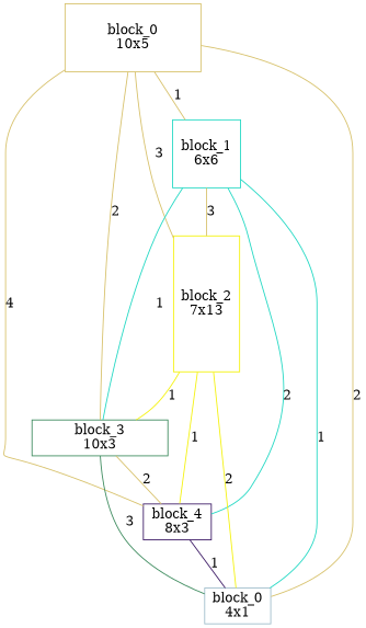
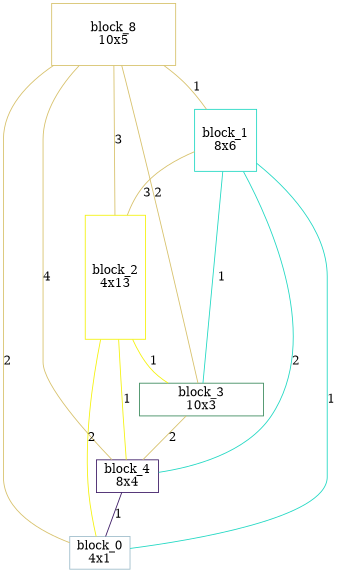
  graph {
    node [shape=rectangle]
    edge [color="#d7c16b"]
-   n1 [color="#d7c16b" height=1 label="block_0\n10x5" width=2]
-   n2 [color="#22d8c3" height=1 label="block_1\n6x6" width=1]
-   n3 [color="#f4f20e" height=2 label="block_2\n7x13" width=0]
+   n1 [color="#d7c16b" height=1 label="block_8\n10x5" width=2]
+   n2 [color="#22d8c3" height=1 label="block_1\n8x6" width=1]
+   n3 [color="#f4f20e" height=2 label="block_2\n4x13" width=0]
    n4 [color="#3d8b5e" height=0 label="block_3\n10x3" width=2]
-   n5 [color="#3c1a65" height=0 label="block_4\n8x3" width=1]
+   n5 [color="#3c1a65" height=0 label="block_4\n8x4" width=1]
    n6 [color="#9fbdcb" height=0 label="block_0\n4x1" width=0]
    n1 -- n2 [label=1]
    n1 -- n3 [label=3]
    n1 -- n4 [label=2]
    n1 -- n5 [label=4]
    n1 -- n6 [label=2]
    n2 -- n3 [label=3]
    n2 -- n4 [color="#22d8c3" label=1]
    n2 -- n5 [color="#22d8c3" label=2]
    n2 -- n6 [color="#22d8c3" label=1]
    n3 -- n4 [color="#f4f20e" label=1]
    n3 -- n5 [color="#f4f20e" label=1]
    n3 -- n6 [color="#f4f20e" label=2]
    n4 -- n5 [label=2]
-   n4 -- n6 [color="#3d8b5e" label=3]
    n5 -- n6 [color="#3c1a65" label=1]
  }
